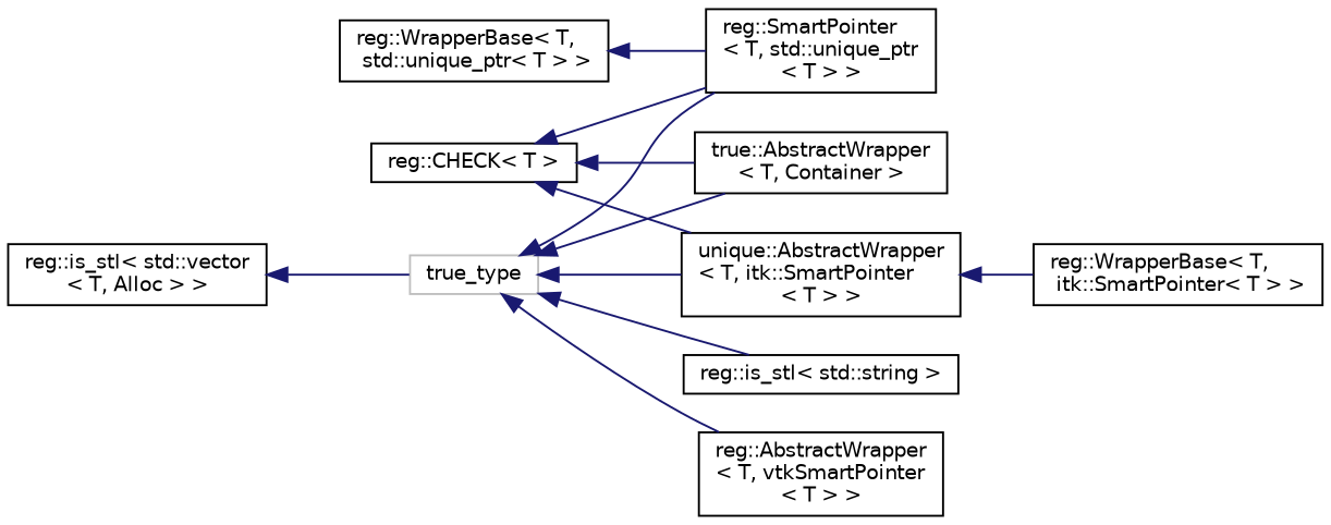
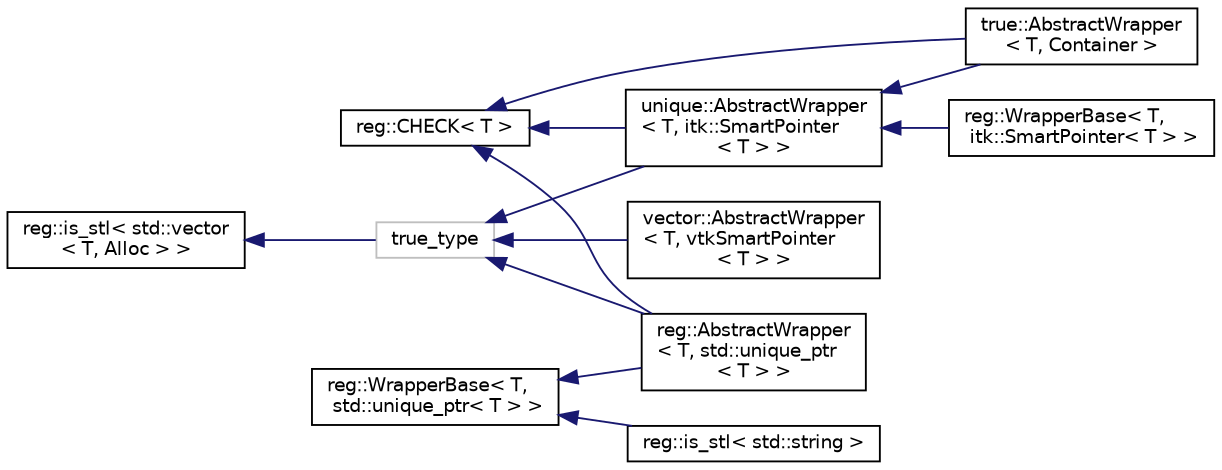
  digraph {
    fontname="DejaVu Sans"
    rankdir=LR
    node [color=black fillcolor=white fontname="DejaVu Sans" fontsize=10 shape=record style=filled]
    edge [color=midnightblue dir=back fontname="DejaVu Sans" fontsize=10 labelfontname=Helvetica labelfontsize=10 style=solid]
    n1 [height=0.2 label="reg::CHECK\< T \>" width=0.4]
    n2 [height=0.2 label="unique::AbstractWrapper\l\< T, itk::SmartPointer\l\< T \> \>" width=0.4]
-   n3 [height=0.2 label="reg::SmartPointer\l\< T, std::unique_ptr\l\< T \> \>" width=0.4]
+   n3 [height=0.2 label="reg::AbstractWrapper\l\< T, std::unique_ptr\l\< T \> \>" width=0.4]
    n4 [height=0.2 label="true::AbstractWrapper\l\< T, Container \>" width=0.4]
    n5 [height=0.2 label="reg::WrapperBase\< T,\l itk::SmartPointer\< T \> \>" width=0.4]
-   n6 [height=0.2 label="reg::AbstractWrapper\l\< T, vtkSmartPointer\l\< T \> \>" width=0.4]
+   n6 [height=0.2 label="vector::AbstractWrapper\l\< T, vtkSmartPointer\l\< T \> \>" width=0.4]
    n7 [height=0.2 label="reg::WrapperBase\< T,\l std::unique_ptr\< T \> \>" width=0.4]
    n8 [color=grey75 height=0.2 label=true_type width=0.4]
    n9 [height=0.2 label="reg::is_stl\< std::string \>" width=0.4]
    n10 [height=0.2 label="reg::is_stl\< std::vector\l\< T, Alloc \> \>" width=0.4]
    n1 -> n2
    n1 -> n3
    n1 -> n4
    n2 -> n5
    n7 -> n3
    n8 -> n2
    n8 -> n3
-   n8 -> n4
+   n2 -> n4
    n8 -> n6
-   n8 -> n9
+   n7 -> n9
    n10 -> n8
  }
